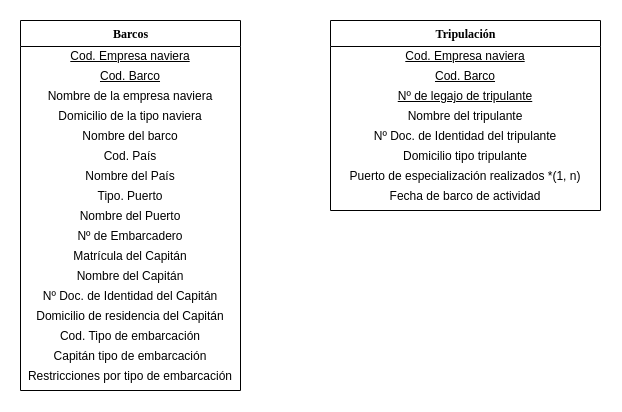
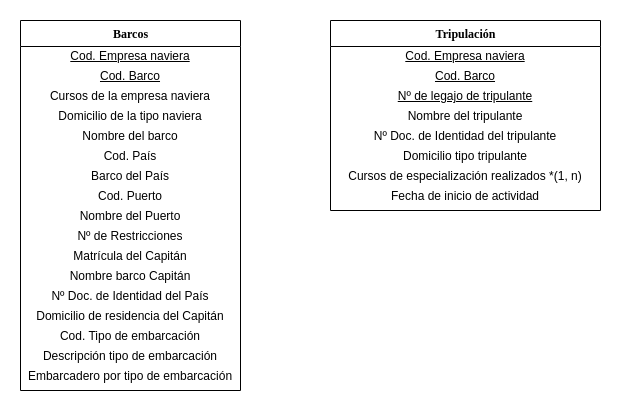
  <mxCell id="0" />
  <mxCell id="1" parent="0" />
  <mxCell id="2" value="Barcos" style="swimlane;html=1;fontStyle=1;align=center;verticalAlign=top;childLayout=stackLayout;horizontal=1;startSize=26;horizontalStack=0;resizeParent=1;resizeLast=0;collapsible=1;marginBottom=0;swimlaneFillColor=#ffffff;rounded=0;shadow=0;comic=0;labelBackgroundColor=none;strokeWidth=1;fillColor=none;fontFamily=Verdana;fontSize=12" parent="1" vertex="1"><mxGeometry x="20" y="20" width="220" height="370" as="geometry" /></mxCell>
  <mxCell id="3" value="Cod. Empresa naviera" style="text;html=1;strokeColor=none;fillColor=none;align=center;verticalAlign=middle;whiteSpace=wrap;rounded=0;fontStyle=4" vertex="1" parent="2"><mxGeometry y="26" width="220" height="20" as="geometry" /></mxCell>
  <mxCell id="4" value="Cod. Barco" style="text;html=1;strokeColor=none;fillColor=none;align=center;verticalAlign=middle;whiteSpace=wrap;rounded=0;fontStyle=4" vertex="1" parent="2"><mxGeometry y="46" width="220" height="20" as="geometry" /></mxCell>
- <mxCell id="5" value="Nombre de la empresa naviera" style="text;html=1;strokeColor=none;fillColor=none;align=center;verticalAlign=middle;whiteSpace=wrap;rounded=0;" vertex="1" parent="2"><mxGeometry y="66" width="220" height="20" as="geometry" /></mxCell>
+ <mxCell id="5" value="Cursos de la empresa naviera" style="text;html=1;strokeColor=none;fillColor=none;align=center;verticalAlign=middle;whiteSpace=wrap;rounded=0;" vertex="1" parent="2"><mxGeometry y="66" width="220" height="20" as="geometry" /></mxCell>
  <mxCell id="6" value="Domicilio de la tipo naviera" style="text;html=1;strokeColor=none;fillColor=none;align=center;verticalAlign=middle;whiteSpace=wrap;rounded=0;" vertex="1" parent="2"><mxGeometry y="86" width="220" height="20" as="geometry" /></mxCell>
  <mxCell id="7" value="Nombre del barco" style="text;html=1;strokeColor=none;fillColor=none;align=center;verticalAlign=middle;whiteSpace=wrap;rounded=0;" vertex="1" parent="2"><mxGeometry y="106" width="220" height="20" as="geometry" /></mxCell>
  <mxCell id="8" value="Cod. País" style="text;html=1;strokeColor=none;fillColor=none;align=center;verticalAlign=middle;whiteSpace=wrap;rounded=0;" vertex="1" parent="2"><mxGeometry y="126" width="220" height="20" as="geometry" /></mxCell>
- <mxCell id="9" value="Nombre del País" style="text;html=1;strokeColor=none;fillColor=none;align=center;verticalAlign=middle;whiteSpace=wrap;rounded=0;" vertex="1" parent="2"><mxGeometry y="146" width="220" height="20" as="geometry" /></mxCell>
- <mxCell id="10" value="Tipo. Puerto" style="text;html=1;strokeColor=none;fillColor=none;align=center;verticalAlign=middle;whiteSpace=wrap;rounded=0;" vertex="1" parent="2"><mxGeometry y="166" width="220" height="20" as="geometry" /></mxCell>
+ <mxCell id="9" value="Barco del País" style="text;html=1;strokeColor=none;fillColor=none;align=center;verticalAlign=middle;whiteSpace=wrap;rounded=0;" vertex="1" parent="2"><mxGeometry y="146" width="220" height="20" as="geometry" /></mxCell>
+ <mxCell id="10" value="Cod. Puerto" style="text;html=1;strokeColor=none;fillColor=none;align=center;verticalAlign=middle;whiteSpace=wrap;rounded=0;" vertex="1" parent="2"><mxGeometry y="166" width="220" height="20" as="geometry" /></mxCell>
  <mxCell id="11" value="Nombre del Puerto" style="text;html=1;strokeColor=none;fillColor=none;align=center;verticalAlign=middle;whiteSpace=wrap;rounded=0;" vertex="1" parent="2"><mxGeometry y="186" width="220" height="20" as="geometry" /></mxCell>
- <mxCell id="12" value="Nº de Embarcadero" style="text;html=1;strokeColor=none;fillColor=none;align=center;verticalAlign=middle;whiteSpace=wrap;rounded=0;" vertex="1" parent="2"><mxGeometry y="206" width="220" height="20" as="geometry" /></mxCell>
+ <mxCell id="12" value="Nº de Restricciones" style="text;html=1;strokeColor=none;fillColor=none;align=center;verticalAlign=middle;whiteSpace=wrap;rounded=0;" vertex="1" parent="2"><mxGeometry y="206" width="220" height="20" as="geometry" /></mxCell>
  <mxCell id="13" value="Matrícula del Capitán" style="text;html=1;strokeColor=none;fillColor=none;align=center;verticalAlign=middle;whiteSpace=wrap;rounded=0;" vertex="1" parent="2"><mxGeometry y="226" width="220" height="20" as="geometry" /></mxCell>
- <mxCell id="14" value="Nombre del Capitán" style="text;html=1;strokeColor=none;fillColor=none;align=center;verticalAlign=middle;whiteSpace=wrap;rounded=0;" vertex="1" parent="2"><mxGeometry y="246" width="220" height="20" as="geometry" /></mxCell>
- <mxCell id="15" value="Nº Doc. de Identidad del Capitán" style="text;html=1;strokeColor=none;fillColor=none;align=center;verticalAlign=middle;whiteSpace=wrap;rounded=0;" vertex="1" parent="2"><mxGeometry y="266" width="220" height="20" as="geometry" /></mxCell>
+ <mxCell id="14" value="Nombre barco Capitán" style="text;html=1;strokeColor=none;fillColor=none;align=center;verticalAlign=middle;whiteSpace=wrap;rounded=0;" vertex="1" parent="2"><mxGeometry y="246" width="220" height="20" as="geometry" /></mxCell>
+ <mxCell id="15" value="Nº Doc. de Identidad del País" style="text;html=1;strokeColor=none;fillColor=none;align=center;verticalAlign=middle;whiteSpace=wrap;rounded=0;" vertex="1" parent="2"><mxGeometry y="266" width="220" height="20" as="geometry" /></mxCell>
  <mxCell id="16" value="Domicilio de residencia del Capitán" style="text;html=1;strokeColor=none;fillColor=none;align=center;verticalAlign=middle;whiteSpace=wrap;rounded=0;" vertex="1" parent="2"><mxGeometry y="286" width="220" height="20" as="geometry" /></mxCell>
  <mxCell id="17" value="Cod. Tipo de embarcación" style="text;html=1;strokeColor=none;fillColor=none;align=center;verticalAlign=middle;whiteSpace=wrap;rounded=0;" vertex="1" parent="2"><mxGeometry y="306" width="220" height="20" as="geometry" /></mxCell>
- <mxCell id="18" value="Capitán tipo de embarcación" style="text;html=1;strokeColor=none;fillColor=none;align=center;verticalAlign=middle;whiteSpace=wrap;rounded=0;" vertex="1" parent="2"><mxGeometry y="326" width="220" height="20" as="geometry" /></mxCell>
- <mxCell id="19" value="Restricciones por tipo de embarcación" style="text;html=1;strokeColor=none;fillColor=none;align=center;verticalAlign=middle;whiteSpace=wrap;rounded=0;" vertex="1" parent="2"><mxGeometry y="346" width="220" height="20" as="geometry" /></mxCell>
+ <mxCell id="18" value="Descripción tipo de embarcación" style="text;html=1;strokeColor=none;fillColor=none;align=center;verticalAlign=middle;whiteSpace=wrap;rounded=0;" vertex="1" parent="2"><mxGeometry y="326" width="220" height="20" as="geometry" /></mxCell>
+ <mxCell id="19" value="Embarcadero por tipo de embarcación" style="text;html=1;strokeColor=none;fillColor=none;align=center;verticalAlign=middle;whiteSpace=wrap;rounded=0;" vertex="1" parent="2"><mxGeometry y="346" width="220" height="20" as="geometry" /></mxCell>
  <mxCell id="20" value="Tripulación" style="swimlane;html=1;fontStyle=1;align=center;verticalAlign=top;childLayout=stackLayout;horizontal=1;startSize=26;horizontalStack=0;resizeParent=1;resizeLast=0;collapsible=1;marginBottom=0;swimlaneFillColor=#ffffff;rounded=0;shadow=0;comic=0;labelBackgroundColor=none;strokeWidth=1;fillColor=none;fontFamily=Verdana;fontSize=12" parent="1" vertex="1"><mxGeometry x="330" y="20" width="270" height="190" as="geometry" /></mxCell>
  <mxCell id="21" value="&lt;span&gt;Cod. Empresa naviera&lt;/span&gt;" style="text;html=1;strokeColor=none;fillColor=none;align=center;verticalAlign=middle;whiteSpace=wrap;rounded=0;fontStyle=4" vertex="1" parent="20"><mxGeometry y="26" width="270" height="20" as="geometry" /></mxCell>
  <mxCell id="22" value="&lt;span&gt;Cod. Barco&lt;/span&gt;" style="text;html=1;strokeColor=none;fillColor=none;align=center;verticalAlign=middle;whiteSpace=wrap;rounded=0;fontStyle=4" vertex="1" parent="20"><mxGeometry y="46" width="270" height="20" as="geometry" /></mxCell>
  <mxCell id="23" value="Nº de legajo de tripulante" style="text;html=1;strokeColor=none;fillColor=none;align=center;verticalAlign=middle;whiteSpace=wrap;rounded=0;fontStyle=4" vertex="1" parent="20"><mxGeometry y="66" width="270" height="20" as="geometry" /></mxCell>
  <mxCell id="24" value="Nombre del tripulante" style="text;html=1;strokeColor=none;fillColor=none;align=center;verticalAlign=middle;whiteSpace=wrap;rounded=0;" vertex="1" parent="20"><mxGeometry y="86" width="270" height="20" as="geometry" /></mxCell>
  <mxCell id="25" value="Nº Doc. de Identidad del tripulante" style="text;html=1;strokeColor=none;fillColor=none;align=center;verticalAlign=middle;whiteSpace=wrap;rounded=0;" vertex="1" parent="20"><mxGeometry y="106" width="270" height="20" as="geometry" /></mxCell>
  <mxCell id="26" value="Domicilio tipo tripulante" style="text;html=1;strokeColor=none;fillColor=none;align=center;verticalAlign=middle;whiteSpace=wrap;rounded=0;" vertex="1" parent="20"><mxGeometry y="126" width="270" height="20" as="geometry" /></mxCell>
- <mxCell id="27" value="Puerto de especialización realizados *(1, n)" style="text;html=1;strokeColor=none;fillColor=none;align=center;verticalAlign=middle;whiteSpace=wrap;rounded=0;" vertex="1" parent="20"><mxGeometry y="146" width="270" height="20" as="geometry" /></mxCell>
- <mxCell id="28" value="Fecha de barco de actividad" style="text;html=1;strokeColor=none;fillColor=none;align=center;verticalAlign=middle;whiteSpace=wrap;rounded=0;" vertex="1" parent="20"><mxGeometry y="166" width="270" height="20" as="geometry" /></mxCell>
+ <mxCell id="27" value="Cursos de especialización realizados *(1, n)" style="text;html=1;strokeColor=none;fillColor=none;align=center;verticalAlign=middle;whiteSpace=wrap;rounded=0;" vertex="1" parent="20"><mxGeometry y="146" width="270" height="20" as="geometry" /></mxCell>
+ <mxCell id="28" value="Fecha de inicio de actividad" style="text;html=1;strokeColor=none;fillColor=none;align=center;verticalAlign=middle;whiteSpace=wrap;rounded=0;" vertex="1" parent="20"><mxGeometry y="166" width="270" height="20" as="geometry" /></mxCell>
